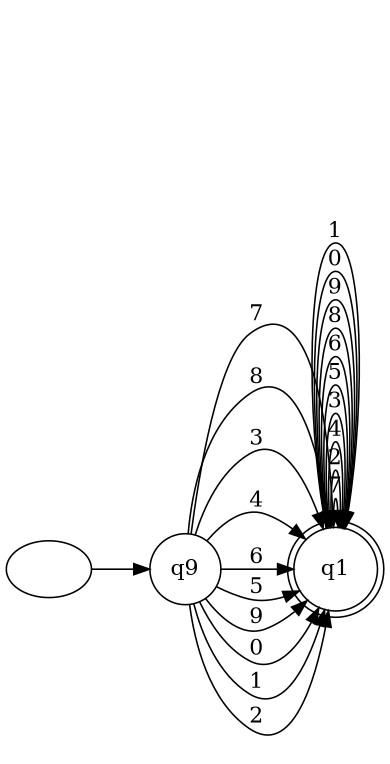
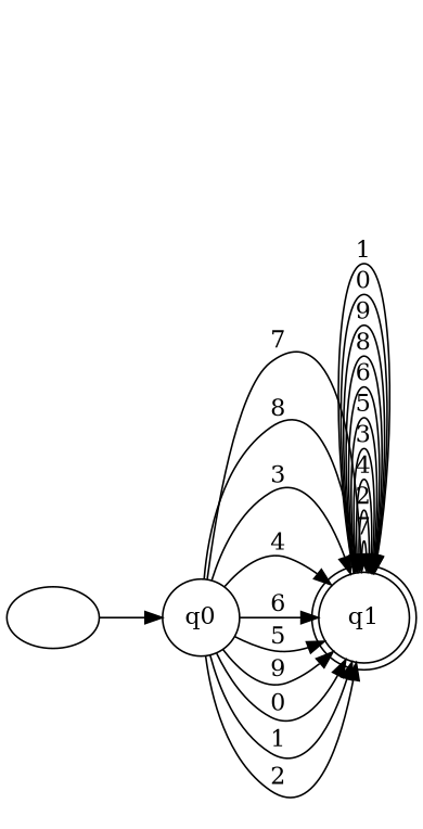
  digraph {
    rankdir=LR
-   q0 [shape=circle label=q9]
+   q0 [shape=circle]
    ""
    q1 [shape=doublecircle]
    q0 -> q1 [label=7]
    q0 -> q1 [label=8]
    q0 -> q1 [label=3]
    q0 -> q1 [label=4]
    q0 -> q1 [label=6]
    q0 -> q1 [label=5]
    q0 -> q1 [label=9]
    q0 -> q1 [label=0]
    q0 -> q1 [label=1]
    q0 -> q1 [label=2]
    "" -> q0
    q1 -> q1 [label=7]
    q1 -> q1 [label=2]
    q1 -> q1 [label=4]
    q1 -> q1 [label=3]
    q1 -> q1 [label=5]
    q1 -> q1 [label=6]
    q1 -> q1 [label=8]
    q1 -> q1 [label=9]
    q1 -> q1 [label=0]
    q1 -> q1 [label=1]
  }
